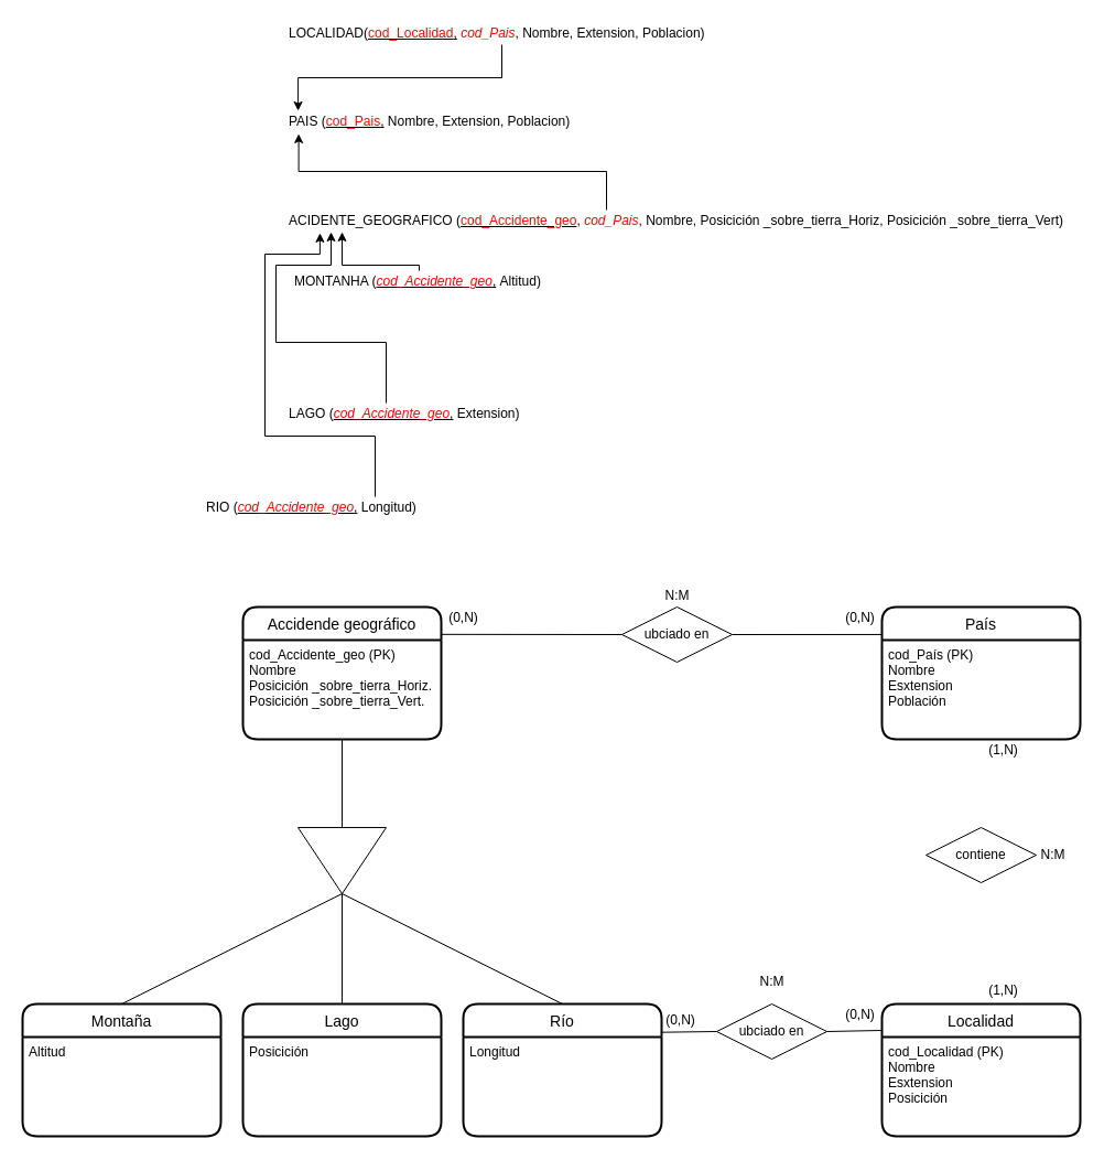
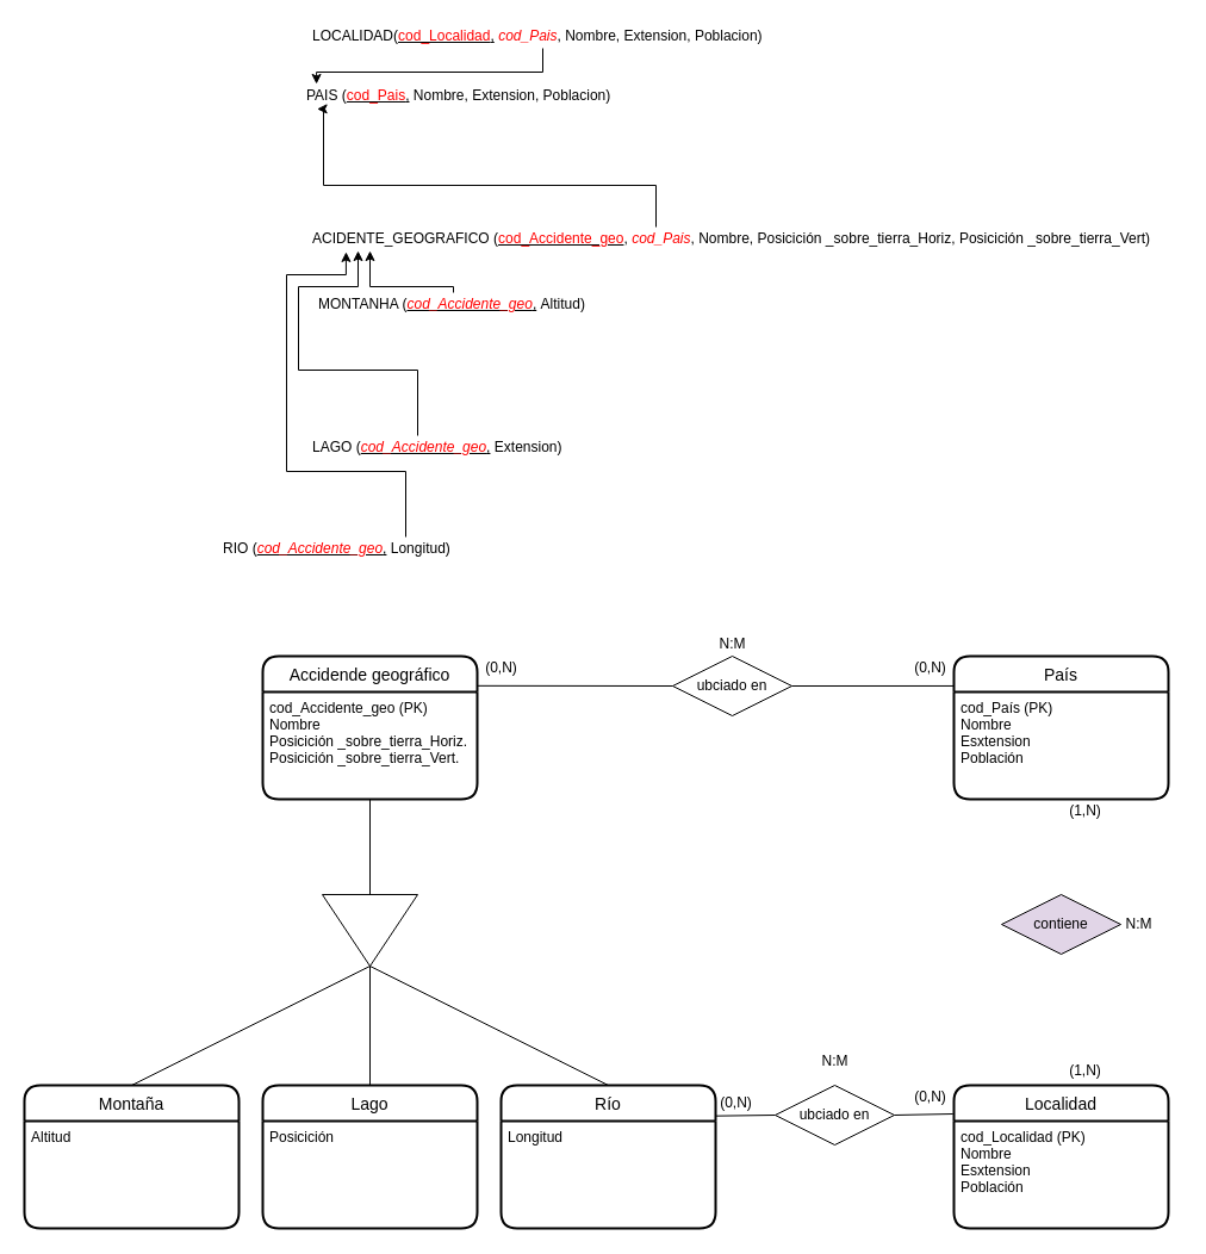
  <mxCell id="0" />
  <mxCell id="1" parent="0" />
  <mxCell id="2" style="edgeStyle=orthogonalEdgeStyle;rounded=0;orthogonalLoop=1;jettySize=auto;html=1;entryX=0.04;entryY=1.047;entryDx=0;entryDy=0;entryPerimeter=0;" parent="1" source="3" target="10" edge="1"><mxGeometry relative="1" as="geometry"><Array as="points"><mxPoint x="550" y="155" /><mxPoint x="271" y="155" /></Array></mxGeometry></mxCell>
  <mxCell id="3" value="ACIDENTE_GEOGRAFICO (&lt;u&gt;&lt;font color=&quot;#ff0000&quot;&gt;cod_Accidente_geo&lt;/font&gt;&lt;/u&gt;, &lt;i&gt;&lt;font color=&quot;#ff0000&quot;&gt;cod_Pais&lt;/font&gt;&lt;/i&gt;, Nombre, Posicición _sobre_tierra_Horiz, Posicición _sobre_tierra_Vert)" style="text;html=1;strokeColor=none;fillColor=none;align=left;verticalAlign=middle;whiteSpace=wrap;rounded=0;" parent="1" vertex="1"><mxGeometry x="260" y="190" width="730" height="20" as="geometry" /></mxCell>
  <mxCell id="4" style="edgeStyle=orthogonalEdgeStyle;rounded=0;orthogonalLoop=1;jettySize=auto;html=1;" parent="1" source="5" target="3" edge="1"><mxGeometry relative="1" as="geometry"><mxPoint x="470" y="220" as="targetPoint" /><Array as="points"><mxPoint x="380" y="240" /><mxPoint x="310" y="240" /></Array></mxGeometry></mxCell>
  <mxCell id="5" value="MONTANHA (&lt;u&gt;&lt;i&gt;&lt;font color=&quot;#ff0000&quot;&gt;cod_Accidente_geo&lt;/font&gt;&lt;/i&gt;,&lt;/u&gt;&amp;nbsp;Altitud)" style="text;html=1;strokeColor=none;fillColor=none;align=left;verticalAlign=middle;whiteSpace=wrap;rounded=0;" parent="1" vertex="1"><mxGeometry x="265" y="245" width="240" height="20" as="geometry" /></mxCell>
  <mxCell id="6" style="edgeStyle=orthogonalEdgeStyle;rounded=0;orthogonalLoop=1;jettySize=auto;html=1;" parent="1" source="7" target="3" edge="1"><mxGeometry relative="1" as="geometry"><mxPoint x="502.326" y="240" as="targetPoint" /><Array as="points"><mxPoint x="350" y="310" /><mxPoint x="250" y="310" /><mxPoint x="250" y="240" /><mxPoint x="300" y="240" /></Array></mxGeometry></mxCell>
  <mxCell id="7" value="LAGO (&lt;u&gt;&lt;i&gt;&lt;font color=&quot;#ff0000&quot;&gt;cod_Accidente_geo&lt;/font&gt;&lt;/i&gt;,&lt;/u&gt;&amp;nbsp;Extension)" style="text;html=1;strokeColor=none;fillColor=none;align=left;verticalAlign=middle;whiteSpace=wrap;rounded=0;" parent="1" vertex="1"><mxGeometry x="260" y="365" width="220" height="20" as="geometry" /></mxCell>
  <mxCell id="8" style="edgeStyle=orthogonalEdgeStyle;rounded=0;orthogonalLoop=1;jettySize=auto;html=1;entryX=0.041;entryY=1.045;entryDx=0;entryDy=0;entryPerimeter=0;" parent="1" source="9" target="3" edge="1"><mxGeometry relative="1" as="geometry"><mxPoint x="280" y="220" as="targetPoint" /><Array as="points"><mxPoint x="340" y="395" /><mxPoint x="240" y="395" /><mxPoint x="240" y="230" /><mxPoint x="290" y="230" /></Array></mxGeometry></mxCell>
  <mxCell id="9" value="RIO (&lt;u&gt;&lt;i&gt;&lt;font color=&quot;#ff0000&quot;&gt;cod_Accidente_geo&lt;/font&gt;&lt;/i&gt;,&lt;/u&gt;&amp;nbsp;Longitud)" style="text;html=1;strokeColor=none;fillColor=none;align=left;verticalAlign=middle;whiteSpace=wrap;rounded=0;" parent="1" vertex="1"><mxGeometry x="185" y="450" width="210" height="20" as="geometry" /></mxCell>
- <mxCell id="10" value="PAIS (&lt;span&gt;&lt;u&gt;&lt;font color=&quot;#ff0000&quot;&gt;cod_Pais&lt;/font&gt;&lt;/u&gt;&lt;/span&gt;&lt;u&gt;,&lt;/u&gt;&amp;nbsp;Nombre, Extension, Poblacion)" style="text;html=1;strokeColor=none;fillColor=none;align=left;verticalAlign=middle;whiteSpace=wrap;rounded=0;" parent="1" vertex="1"><mxGeometry x="260" y="100" width="265" height="20" as="geometry" /></mxCell>
+ <mxCell id="10" value="PAIS (&lt;span&gt;&lt;u&gt;&lt;font color=&quot;#ff0000&quot;&gt;cod_Pais&lt;/font&gt;&lt;/u&gt;&lt;/span&gt;&lt;u&gt;,&lt;/u&gt;&amp;nbsp;Nombre, Extension, Poblacion)" style="text;html=1;strokeColor=none;fillColor=none;align=left;verticalAlign=middle;whiteSpace=wrap;rounded=0;" parent="1" vertex="1"><mxGeometry x="255" y="70" width="265" height="20" as="geometry" /></mxCell>
  <mxCell id="11" style="edgeStyle=orthogonalEdgeStyle;rounded=0;orthogonalLoop=1;jettySize=auto;html=1;entryX=0.038;entryY=0;entryDx=0;entryDy=0;entryPerimeter=0;" parent="1" source="12" target="10" edge="1"><mxGeometry relative="1" as="geometry" /></mxCell>
  <mxCell id="12" value="LOCALIDAD(&lt;span&gt;&lt;u&gt;&lt;font color=&quot;#ff0000&quot;&gt;cod_Localidad&lt;/font&gt;&lt;/u&gt;&lt;/span&gt;&lt;u&gt;,&lt;/u&gt;&amp;nbsp;&lt;font color=&quot;#ff0000&quot;&gt;&lt;i&gt;cod_Pais&lt;/i&gt;&lt;/font&gt;, Nombre, Extension, Poblacion)" style="text;html=1;strokeColor=none;fillColor=none;align=left;verticalAlign=middle;whiteSpace=wrap;rounded=0;" parent="1" vertex="1"><mxGeometry x="260" y="20" width="390" height="20" as="geometry" /></mxCell>
  <mxCell id="13" value="Accidende geográfico" style="swimlane;childLayout=stackLayout;horizontal=1;startSize=30;horizontalStack=0;rounded=1;fontSize=14;fontStyle=0;strokeWidth=2;resizeParent=0;resizeLast=1;shadow=0;dashed=0;align=center;" parent="1" vertex="1"><mxGeometry x="220" y="550" width="180" height="120" as="geometry" /></mxCell>
  <mxCell id="14" value="cod_Accidente_geo (PK)&#10;Nombre&#10;Posicición _sobre_tierra_Horiz.&#10;Posicición _sobre_tierra_Vert.&#10;" style="align=left;strokeColor=none;fillColor=none;spacingLeft=4;fontSize=12;verticalAlign=top;resizable=0;rotatable=0;part=1;" parent="13" vertex="1"><mxGeometry y="30" width="180" height="90" as="geometry" /></mxCell>
  <mxCell id="15" value="ubciado en" style="rhombus;whiteSpace=wrap;html=1;" parent="1" vertex="1"><mxGeometry x="564" y="550" width="100" height="50" as="geometry" /></mxCell>
  <mxCell id="16" value="" style="triangle;whiteSpace=wrap;html=1;rotation=90;" parent="1" vertex="1"><mxGeometry x="280" y="740" width="60" height="80" as="geometry" /></mxCell>
  <mxCell id="17" value="Río" style="swimlane;childLayout=stackLayout;horizontal=1;startSize=30;horizontalStack=0;rounded=1;fontSize=14;fontStyle=0;strokeWidth=2;resizeParent=0;resizeLast=1;shadow=0;dashed=0;align=center;" parent="1" vertex="1"><mxGeometry x="420" y="910" width="180" height="120" as="geometry" /></mxCell>
  <mxCell id="18" value="Longitud" style="align=left;strokeColor=none;fillColor=none;spacingLeft=4;fontSize=12;verticalAlign=top;resizable=0;rotatable=0;part=1;" parent="17" vertex="1"><mxGeometry y="30" width="180" height="90" as="geometry" /></mxCell>
  <mxCell id="19" value="Lago" style="swimlane;childLayout=stackLayout;horizontal=1;startSize=30;horizontalStack=0;rounded=1;fontSize=14;fontStyle=0;strokeWidth=2;resizeParent=0;resizeLast=1;shadow=0;dashed=0;align=center;" parent="1" vertex="1"><mxGeometry x="220" y="910" width="180" height="120" as="geometry" /></mxCell>
  <mxCell id="20" value="Posicición" style="align=left;strokeColor=none;fillColor=none;spacingLeft=4;fontSize=12;verticalAlign=top;resizable=0;rotatable=0;part=1;" parent="19" vertex="1"><mxGeometry y="30" width="180" height="90" as="geometry" /></mxCell>
  <mxCell id="21" value="Montaña" style="swimlane;childLayout=stackLayout;horizontal=1;startSize=30;horizontalStack=0;rounded=1;fontSize=14;fontStyle=0;strokeWidth=2;resizeParent=0;resizeLast=1;shadow=0;dashed=0;align=center;" parent="1" vertex="1"><mxGeometry x="20" y="910" width="180" height="120" as="geometry" /></mxCell>
  <mxCell id="22" value="Altitud" style="align=left;strokeColor=none;fillColor=none;spacingLeft=4;fontSize=12;verticalAlign=top;resizable=0;rotatable=0;part=1;" parent="21" vertex="1"><mxGeometry y="30" width="180" height="90" as="geometry" /></mxCell>
  <mxCell id="23" value="País" style="swimlane;childLayout=stackLayout;horizontal=1;startSize=30;horizontalStack=0;rounded=1;fontSize=14;fontStyle=0;strokeWidth=2;resizeParent=0;resizeLast=1;shadow=0;dashed=0;align=center;" parent="1" vertex="1"><mxGeometry x="800" y="550" width="180" height="120" as="geometry" /></mxCell>
  <mxCell id="24" value="cod_País (PK)&#10;Nombre&#10;Esxtension&#10;Población" style="align=left;strokeColor=none;fillColor=none;spacingLeft=4;fontSize=12;verticalAlign=top;resizable=0;rotatable=0;part=1;" parent="23" vertex="1"><mxGeometry y="30" width="180" height="90" as="geometry" /></mxCell>
  <mxCell id="25" value="Localidad" style="swimlane;childLayout=stackLayout;horizontal=1;startSize=30;horizontalStack=0;rounded=1;fontSize=14;fontStyle=0;strokeWidth=2;resizeParent=0;resizeLast=1;shadow=0;dashed=0;align=center;" parent="1" vertex="1"><mxGeometry x="800" y="910" width="180" height="120" as="geometry" /></mxCell>
- <mxCell id="26" value="cod_Localidad (PK)&#10;Nombre&#10;Esxtension&#10;Posicición" style="align=left;strokeColor=none;fillColor=none;spacingLeft=4;fontSize=12;verticalAlign=top;resizable=0;rotatable=0;part=1;" parent="25" vertex="1"><mxGeometry y="30" width="180" height="90" as="geometry" /></mxCell>
- <mxCell id="27" value="contiene" style="rhombus;whiteSpace=wrap;html=1;" parent="1" vertex="1"><mxGeometry x="840" y="750" width="100" height="50" as="geometry" /></mxCell>
+ <mxCell id="26" value="cod_Localidad (PK)&#10;Nombre&#10;Esxtension&#10;Población" style="align=left;strokeColor=none;fillColor=none;spacingLeft=4;fontSize=12;verticalAlign=top;resizable=0;rotatable=0;part=1;" parent="25" vertex="1"><mxGeometry y="30" width="180" height="90" as="geometry" /></mxCell>
+ <mxCell id="27" value="contiene" style="rhombus;whiteSpace=wrap;html=1;fillColor=#e1d5e7;" parent="1" vertex="1"><mxGeometry x="840" y="750" width="100" height="50" as="geometry" /></mxCell>
  <mxCell id="28" value="ubciado en" style="rhombus;whiteSpace=wrap;html=1;" parent="1" vertex="1"><mxGeometry x="650" y="910" width="100" height="50" as="geometry" /></mxCell>
  <mxCell id="29" value="" style="endArrow=none;html=1;entryX=0.5;entryY=1;entryDx=0;entryDy=0;exitX=0;exitY=0.5;exitDx=0;exitDy=0;" parent="1" source="16" target="14" edge="1"><mxGeometry width="50" height="50" relative="1" as="geometry"><mxPoint x="360" y="750" as="sourcePoint" /><mxPoint x="410" y="700" as="targetPoint" /></mxGeometry></mxCell>
  <mxCell id="30" value="" style="endArrow=none;html=1;entryX=0.5;entryY=0;entryDx=0;entryDy=0;exitX=1;exitY=0.5;exitDx=0;exitDy=0;" parent="1" source="16" target="19" edge="1"><mxGeometry width="50" height="50" relative="1" as="geometry"><mxPoint x="320" y="760" as="sourcePoint" /><mxPoint x="320" y="680" as="targetPoint" /></mxGeometry></mxCell>
  <mxCell id="31" value="" style="endArrow=none;html=1;entryX=0.5;entryY=0;entryDx=0;entryDy=0;exitX=1;exitY=0.5;exitDx=0;exitDy=0;" parent="1" source="16" target="17" edge="1"><mxGeometry width="50" height="50" relative="1" as="geometry"><mxPoint x="320.96" y="827.02" as="sourcePoint" /><mxPoint x="320" y="920" as="targetPoint" /></mxGeometry></mxCell>
  <mxCell id="32" value="" style="endArrow=none;html=1;entryX=0.5;entryY=0;entryDx=0;entryDy=0;exitX=1;exitY=0.5;exitDx=0;exitDy=0;" parent="1" source="16" target="21" edge="1"><mxGeometry width="50" height="50" relative="1" as="geometry"><mxPoint x="333.953" y="799.07" as="sourcePoint" /><mxPoint x="520" y="920" as="targetPoint" /></mxGeometry></mxCell>
  <mxCell id="33" value="" style="endArrow=none;html=1;exitX=0;exitY=0.5;exitDx=0;exitDy=0;entryX=1.003;entryY=0.207;entryDx=0;entryDy=0;entryPerimeter=0;" parent="1" source="15" target="13" edge="1"><mxGeometry width="50" height="50" relative="1" as="geometry"><mxPoint x="320" y="820" as="sourcePoint" /><mxPoint x="420" y="575" as="targetPoint" /></mxGeometry></mxCell>
  <mxCell id="34" value="" style="endArrow=none;html=1;exitX=1;exitY=0.5;exitDx=0;exitDy=0;entryX=0.001;entryY=0.208;entryDx=0;entryDy=0;entryPerimeter=0;" parent="1" source="15" target="23" edge="1"><mxGeometry width="50" height="50" relative="1" as="geometry"><mxPoint x="574" y="585" as="sourcePoint" /><mxPoint x="410.54" y="584.84" as="targetPoint" /></mxGeometry></mxCell>
  <mxCell id="35" value="" style="endArrow=none;html=1;exitX=1;exitY=0.5;exitDx=0;exitDy=0;entryX=-0.004;entryY=0.2;entryDx=0;entryDy=0;entryPerimeter=0;" parent="1" source="28" target="25" edge="1"><mxGeometry width="50" height="50" relative="1" as="geometry"><mxPoint x="900" y="810" as="sourcePoint" /><mxPoint x="900" y="920" as="targetPoint" /></mxGeometry></mxCell>
  <mxCell id="36" value="" style="endArrow=none;html=1;exitX=0;exitY=0.5;exitDx=0;exitDy=0;entryX=1.002;entryY=0.214;entryDx=0;entryDy=0;entryPerimeter=0;" parent="1" source="28" target="17" edge="1"><mxGeometry width="50" height="50" relative="1" as="geometry"><mxPoint x="760" y="945" as="sourcePoint" /><mxPoint x="809.28" y="944" as="targetPoint" /></mxGeometry></mxCell>
  <mxCell id="37" value="N:M" style="text;html=1;align=center;verticalAlign=middle;resizable=0;points=[];autosize=1;" parent="1" vertex="1"><mxGeometry x="594" y="530" width="40" height="20" as="geometry" /></mxCell>
  <mxCell id="38" value="(0,N)" style="text;html=1;align=center;verticalAlign=middle;resizable=0;points=[];autosize=1;" parent="1" vertex="1"><mxGeometry x="400" y="550" width="40" height="20" as="geometry" /></mxCell>
  <mxCell id="39" value="(0,N)" style="text;html=1;align=center;verticalAlign=middle;resizable=0;points=[];autosize=1;" parent="1" vertex="1"><mxGeometry x="760" y="550" width="40" height="20" as="geometry" /></mxCell>
  <mxCell id="40" value="N:M" style="text;html=1;align=center;verticalAlign=middle;resizable=0;points=[];autosize=1;" parent="1" vertex="1"><mxGeometry x="935" y="765" width="40" height="20" as="geometry" /></mxCell>
  <mxCell id="41" value="(1,N)" style="text;html=1;align=center;verticalAlign=middle;resizable=0;points=[];autosize=1;" parent="1" vertex="1"><mxGeometry x="890" y="670" width="40" height="20" as="geometry" /></mxCell>
  <mxCell id="42" value="(1,N)" style="text;html=1;align=center;verticalAlign=middle;resizable=0;points=[];autosize=1;" parent="1" vertex="1"><mxGeometry x="890" y="888" width="40" height="20" as="geometry" /></mxCell>
  <mxCell id="43" value="N:M" style="text;html=1;align=center;verticalAlign=middle;resizable=0;points=[];autosize=1;" parent="1" vertex="1"><mxGeometry x="680" y="880" width="40" height="20" as="geometry" /></mxCell>
  <mxCell id="44" value="(0,N)" style="text;html=1;align=center;verticalAlign=middle;resizable=0;points=[];autosize=1;" parent="1" vertex="1"><mxGeometry x="597" y="915" width="40" height="20" as="geometry" /></mxCell>
  <mxCell id="45" value="(0,N)" style="text;html=1;align=center;verticalAlign=middle;resizable=0;points=[];autosize=1;" parent="1" vertex="1"><mxGeometry x="760" y="910" width="40" height="20" as="geometry" /></mxCell>
